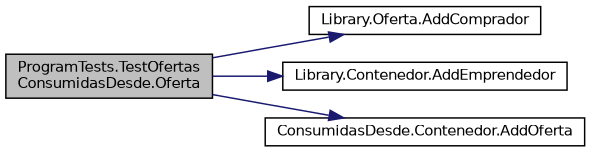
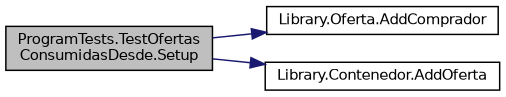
  digraph {
    rankdir=LR
    node [color=black fillcolor=white fontname=Helvetica fontsize=10 shape=record style=filled]
    edge [color=midnightblue fontname=Helvetica fontsize=10 labelfontname=Helvetica labelfontsize=10 style=solid]
-   n1 [fillcolor=grey75 fontcolor=black height=0.2 label="ProgramTests.TestOfertas\lConsumidasDesde.Oferta" width=0.4]
+   n1 [fillcolor=grey75 fontcolor=black height=0.2 label="ProgramTests.TestOfertas\lConsumidasDesde.Setup" width=0.4]
    n2 [height=0.2 label="Library.Oferta.AddComprador" width=0.4]
-   n3 [height=0.2 label="Library.Contenedor.AddEmprendedor" width=0.4]
-   n4 [height=0.2 label="ConsumidasDesde.Contenedor.AddOferta" width=0.4]
+   n4 [height=0.2 label="Library.Contenedor.AddOferta" width=0.4]
    n1 -> n2
-   n1 -> n3
    n1 -> n4
  }
